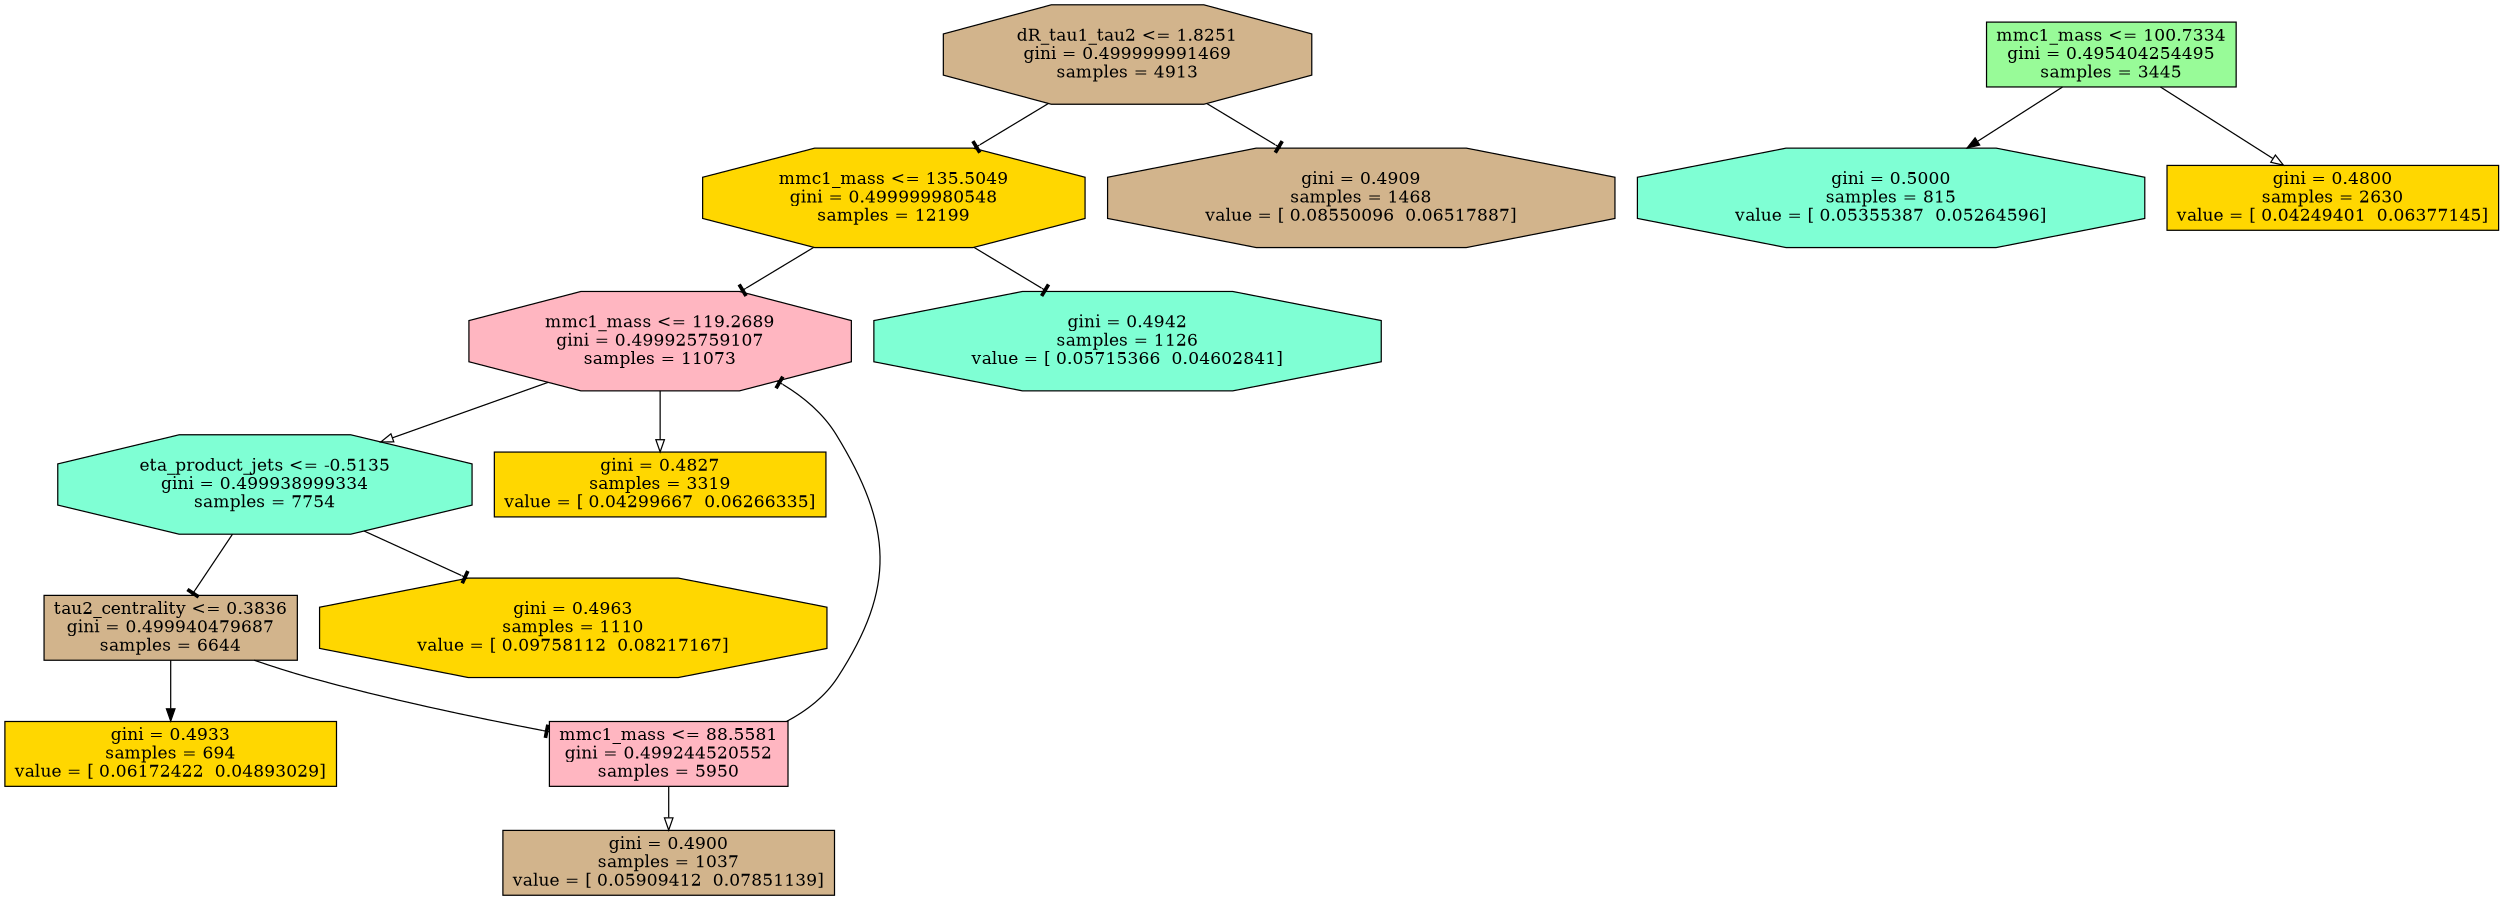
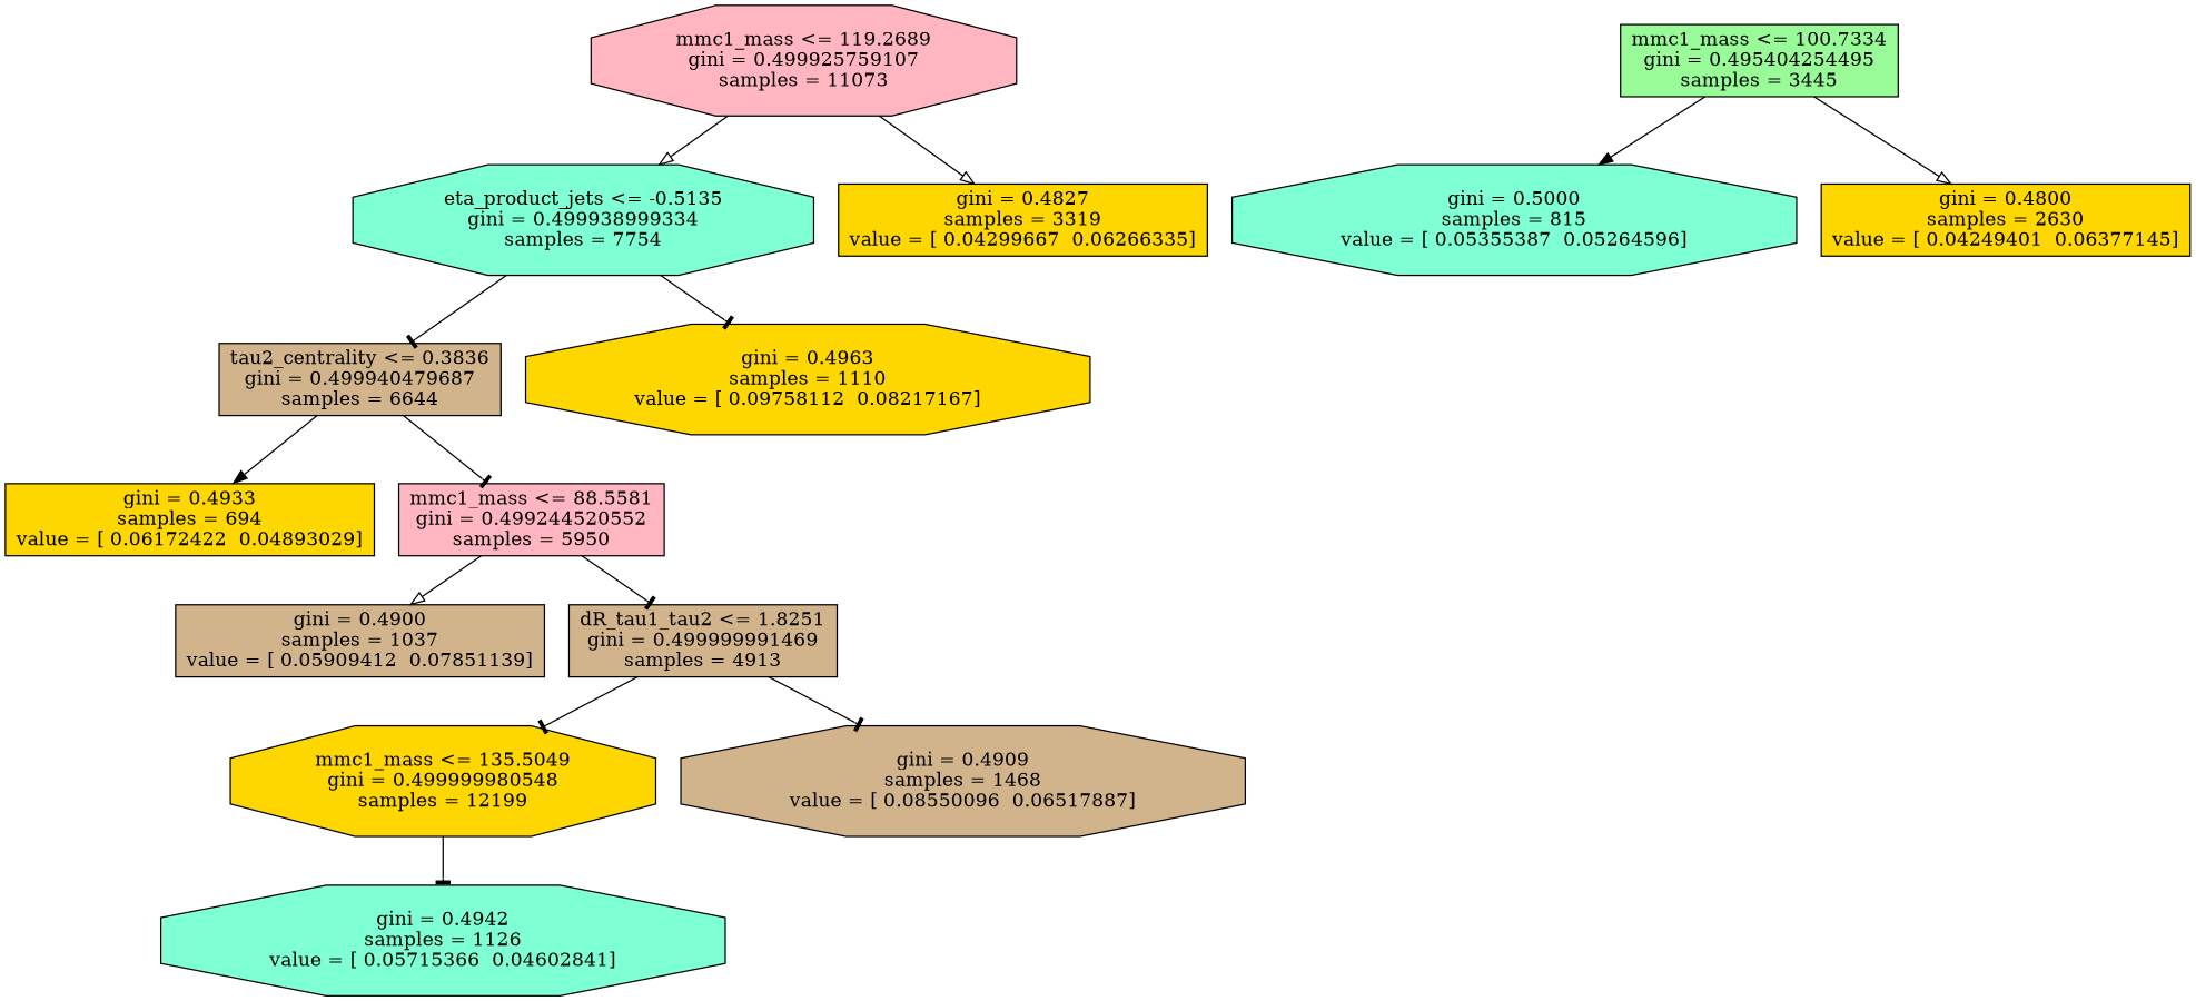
  digraph {
    node [fillcolor=gold shape=box style=filled]
    edge [arrowhead=tee]
    n1 [label="mmc1_mass <= 135.5049\ngini = 0.499999980548\nsamples = 12199" shape=octagon]
    n2 [fillcolor=lightpink label="mmc1_mass <= 119.2689\ngini = 0.499925759107\nsamples = 11073" shape=octagon]
    n3 [fillcolor=aquamarine label="gini = 0.4942\nsamples = 1126\nvalue = [ 0.05715366  0.04602841]" shape=octagon]
    n4 [fillcolor=aquamarine label="eta_product_jets <= -0.5135\ngini = 0.499938999334\nsamples = 7754" shape=octagon]
    n5 [label="gini = 0.4827\nsamples = 3319\nvalue = [ 0.04299667  0.06266335]"]
    n6 [fillcolor=tan label="tau2_centrality <= 0.3836\ngini = 0.499940479687\nsamples = 6644"]
    n7 [label="gini = 0.4963\nsamples = 1110\nvalue = [ 0.09758112  0.08217167]" shape=octagon]
    n8 [label="gini = 0.4933\nsamples = 694\nvalue = [ 0.06172422  0.04893029]"]
    n9 [fillcolor=lightpink label="mmc1_mass <= 88.5581\ngini = 0.499244520552\nsamples = 5950"]
    n10 [fillcolor=tan label="gini = 0.4900\nsamples = 1037\nvalue = [ 0.05909412  0.07851139]"]
-   n11 [fillcolor=tan label="dR_tau1_tau2 <= 1.8251\ngini = 0.499999991469\nsamples = 4913" shape=octagon]
+   n11 [fillcolor=tan label="dR_tau1_tau2 <= 1.8251\ngini = 0.499999991469\nsamples = 4913"]
    n12 [fillcolor=tan label="gini = 0.4909\nsamples = 1468\nvalue = [ 0.08550096  0.06517887]" shape=octagon]
    n13 [fillcolor=palegreen label="mmc1_mass <= 100.7334\ngini = 0.495404254495\nsamples = 3445"]
    n14 [fillcolor=aquamarine label="gini = 0.5000\nsamples = 815\nvalue = [ 0.05355387  0.05264596]" shape=octagon]
    n15 [label="gini = 0.4800\nsamples = 2630\nvalue = [ 0.04249401  0.06377145]"]
-   n1 -> n2
    n1 -> n3
    n2 -> n4 [arrowhead=onormal]
    n2 -> n5 [arrowhead=onormal]
    n4 -> n6
    n4 -> n7
    n6 -> n8 [arrowhead=normal]
    n6 -> n9
    n9 -> n10 [arrowhead=onormal]
-   n9 -> n2
+   n9 -> n11
    n11 -> n1
    n11 -> n12
    n13 -> n14 [arrowhead=normal]
    n13 -> n15 [arrowhead=onormal]
  }
